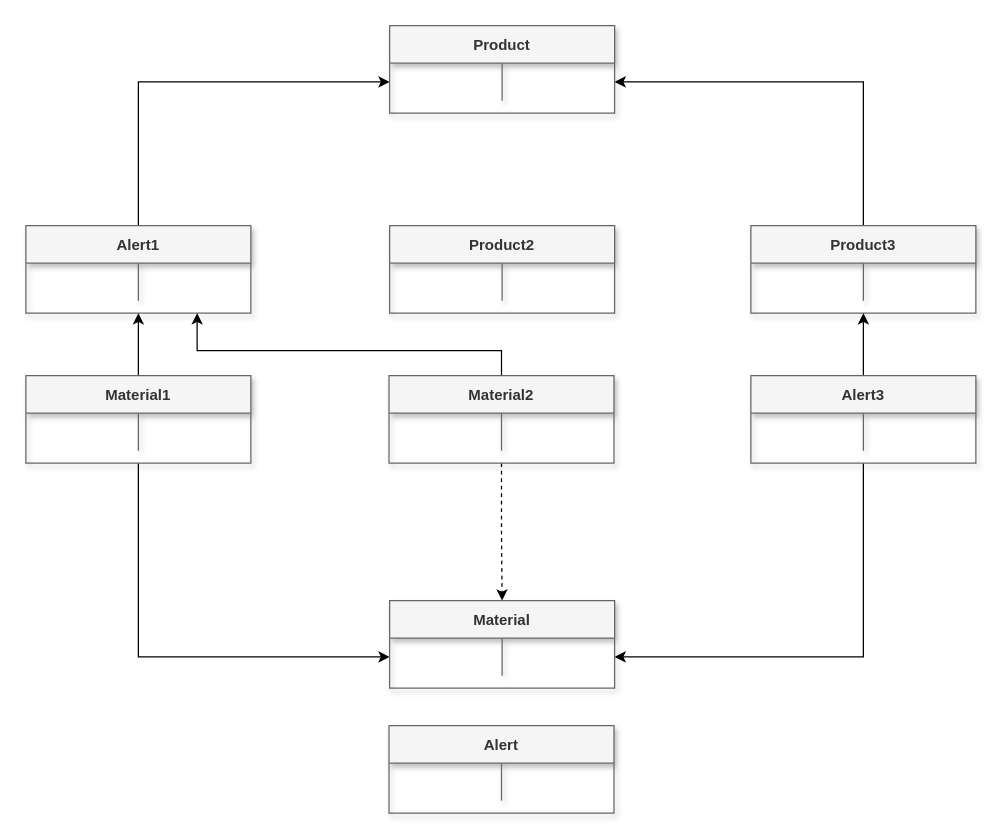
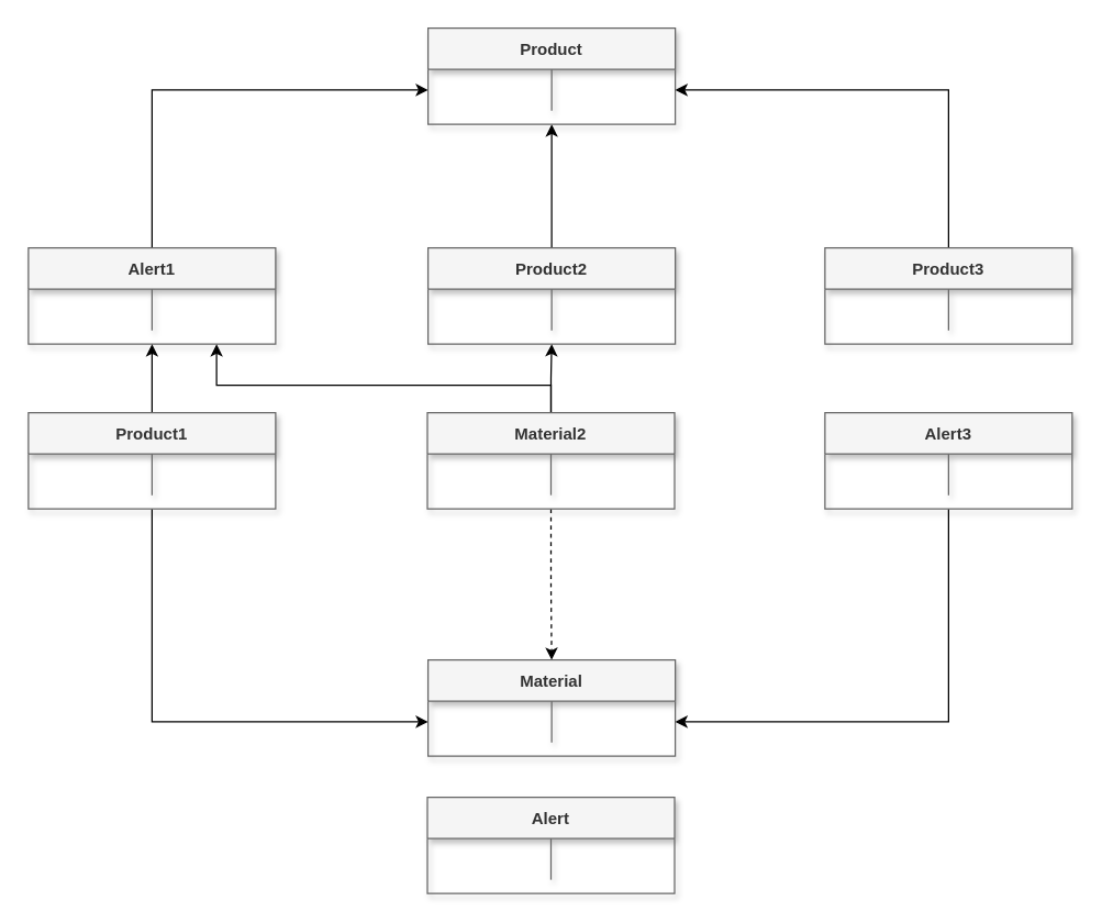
  <mxCell id="0" />
  <mxCell id="1" parent="0" />
+ <mxCell id="2" style="edgeStyle=orthogonalEdgeStyle;rounded=0;orthogonalLoop=1;jettySize=auto;html=1;entryX=0.5;entryY=1;entryDx=0;entryDy=0;" edge="1" parent="1" source="3" target="40"><mxGeometry relative="1" as="geometry" /></mxCell>
  <mxCell id="3" value="Product2" style="shape=table;startSize=30;container=1;collapsible=1;childLayout=tableLayout;fixedRows=1;rowLines=0;fontStyle=1;align=center;resizeLast=1;fillColor=#f5f5f5;strokeColor=#666666;fontColor=#333333;shadow=1;sketch=0;rounded=0;" vertex="1" parent="1"><mxGeometry x="311" y="180" width="180" height="70" as="geometry"><mxRectangle x="335" y="40" width="60" height="30" as="alternateBounds" /></mxGeometry></mxCell>
  <mxCell id="4" value="" style="shape=partialRectangle;collapsible=0;dropTarget=0;pointerEvents=0;fillColor=none;top=0;left=0;bottom=0;right=0;points=[[0,0.5],[1,0.5]];portConstraint=eastwest;" vertex="1" parent="3"><mxGeometry y="30" width="180" height="30" as="geometry" /></mxCell>
  <mxCell id="5" value="" style="shape=partialRectangle;connectable=0;fillColor=none;top=0;left=0;bottom=0;right=0;fontStyle=1;overflow=hidden;" vertex="1" parent="4"><mxGeometry width="90" height="30" as="geometry" /></mxCell>
  <mxCell id="6" value="" style="shape=partialRectangle;connectable=0;fillColor=none;top=0;left=0;bottom=0;right=0;align=left;spacingLeft=6;fontStyle=5;overflow=hidden;" vertex="1" parent="4"><mxGeometry x="90" width="90" height="30" as="geometry" /></mxCell>
  <mxCell id="7" value="Alert" style="shape=table;startSize=30;container=1;collapsible=1;childLayout=tableLayout;fixedRows=1;rowLines=0;fontStyle=1;align=center;resizeLast=1;rounded=0;shadow=1;sketch=0;fillColor=#f5f5f5;strokeColor=#666666;fontColor=#333333;" vertex="1" parent="1"><mxGeometry x="310.5" y="580" width="180" height="70" as="geometry" /></mxCell>
  <mxCell id="8" value="" style="shape=partialRectangle;collapsible=0;dropTarget=0;pointerEvents=0;fillColor=none;top=0;left=0;bottom=0;right=0;points=[[0,0.5],[1,0.5]];portConstraint=eastwest;" vertex="1" parent="7"><mxGeometry y="30" width="180" height="30" as="geometry" /></mxCell>
  <mxCell id="9" value="" style="shape=partialRectangle;connectable=0;fillColor=none;top=0;left=0;bottom=0;right=0;fontStyle=1;overflow=hidden;" vertex="1" parent="8"><mxGeometry width="90" height="30" as="geometry" /></mxCell>
  <mxCell id="10" value="" style="shape=partialRectangle;connectable=0;fillColor=none;top=0;left=0;bottom=0;right=0;align=left;spacingLeft=6;fontStyle=5;overflow=hidden;" vertex="1" parent="8"><mxGeometry x="90" width="90" height="30" as="geometry" /></mxCell>
  <mxCell id="11" style="edgeStyle=orthogonalEdgeStyle;rounded=0;orthogonalLoop=1;jettySize=auto;html=1;entryX=1;entryY=0.5;entryDx=0;entryDy=0;" edge="1" parent="1" source="12" target="41"><mxGeometry relative="1" as="geometry" /></mxCell>
  <mxCell id="12" value="Product3" style="shape=table;startSize=30;container=1;collapsible=1;childLayout=tableLayout;fixedRows=1;rowLines=0;fontStyle=1;align=center;resizeLast=1;fillColor=#f5f5f5;strokeColor=#666666;fontColor=#333333;shadow=1;sketch=0;rounded=0;" vertex="1" parent="1"><mxGeometry x="600" y="180" width="180" height="70" as="geometry"><mxRectangle x="335" y="40" width="60" height="30" as="alternateBounds" /></mxGeometry></mxCell>
  <mxCell id="13" value="" style="shape=partialRectangle;collapsible=0;dropTarget=0;pointerEvents=0;fillColor=none;top=0;left=0;bottom=0;right=0;points=[[0,0.5],[1,0.5]];portConstraint=eastwest;" vertex="1" parent="12"><mxGeometry y="30" width="180" height="30" as="geometry" /></mxCell>
  <mxCell id="14" value="" style="shape=partialRectangle;connectable=0;fillColor=none;top=0;left=0;bottom=0;right=0;fontStyle=1;overflow=hidden;" vertex="1" parent="13"><mxGeometry width="90" height="30" as="geometry" /></mxCell>
  <mxCell id="15" value="" style="shape=partialRectangle;connectable=0;fillColor=none;top=0;left=0;bottom=0;right=0;align=left;spacingLeft=6;fontStyle=5;overflow=hidden;" vertex="1" parent="13"><mxGeometry x="90" width="90" height="30" as="geometry" /></mxCell>
  <mxCell id="16" style="edgeStyle=orthogonalEdgeStyle;rounded=0;orthogonalLoop=1;jettySize=auto;html=1;entryX=0;entryY=0.5;entryDx=0;entryDy=0;" edge="1" parent="1" source="17" target="41"><mxGeometry relative="1" as="geometry" /></mxCell>
  <mxCell id="17" value="Alert1" style="shape=table;startSize=30;container=1;collapsible=1;childLayout=tableLayout;fixedRows=1;rowLines=0;fontStyle=1;align=center;resizeLast=1;fillColor=#f5f5f5;strokeColor=#666666;fontColor=#333333;shadow=1;sketch=0;rounded=0;" vertex="1" parent="1"><mxGeometry x="20" y="180" width="180" height="70" as="geometry"><mxRectangle x="335" y="40" width="60" height="30" as="alternateBounds" /></mxGeometry></mxCell>
  <mxCell id="18" value="" style="shape=partialRectangle;collapsible=0;dropTarget=0;pointerEvents=0;fillColor=none;top=0;left=0;bottom=0;right=0;points=[[0,0.5],[1,0.5]];portConstraint=eastwest;" vertex="1" parent="17"><mxGeometry y="30" width="180" height="30" as="geometry" /></mxCell>
  <mxCell id="19" value="" style="shape=partialRectangle;connectable=0;fillColor=none;top=0;left=0;bottom=0;right=0;fontStyle=1;overflow=hidden;" vertex="1" parent="18"><mxGeometry width="90" height="30" as="geometry" /></mxCell>
  <mxCell id="20" value="" style="shape=partialRectangle;connectable=0;fillColor=none;top=0;left=0;bottom=0;right=0;align=left;spacingLeft=6;fontStyle=5;overflow=hidden;" vertex="1" parent="18"><mxGeometry x="90" width="90" height="30" as="geometry" /></mxCell>
  <mxCell id="21" style="edgeStyle=orthogonalEdgeStyle;rounded=0;orthogonalLoop=1;jettySize=auto;html=1;entryX=1;entryY=0.5;entryDx=0;entryDy=0;" edge="1" parent="1" source="23" target="45"><mxGeometry relative="1" as="geometry" /></mxCell>
- <mxCell id="22" style="edgeStyle=orthogonalEdgeStyle;rounded=0;orthogonalLoop=1;jettySize=auto;html=1;entryX=0.5;entryY=1;entryDx=0;entryDy=0;" edge="1" parent="1" source="23" target="12"><mxGeometry relative="1" as="geometry" /></mxCell>
  <mxCell id="23" value="Alert3" style="shape=table;startSize=30;container=1;collapsible=1;childLayout=tableLayout;fixedRows=1;rowLines=0;fontStyle=1;align=center;resizeLast=1;fillColor=#f5f5f5;strokeColor=#666666;fontColor=#333333;shadow=1;sketch=0;rounded=0;" vertex="1" parent="1"><mxGeometry x="600" y="300" width="180" height="70" as="geometry"><mxRectangle x="335" y="40" width="60" height="30" as="alternateBounds" /></mxGeometry></mxCell>
  <mxCell id="24" value="" style="shape=partialRectangle;collapsible=0;dropTarget=0;pointerEvents=0;fillColor=none;top=0;left=0;bottom=0;right=0;points=[[0,0.5],[1,0.5]];portConstraint=eastwest;" vertex="1" parent="23"><mxGeometry y="30" width="180" height="30" as="geometry" /></mxCell>
  <mxCell id="25" value="" style="shape=partialRectangle;connectable=0;fillColor=none;top=0;left=0;bottom=0;right=0;fontStyle=1;overflow=hidden;" vertex="1" parent="24"><mxGeometry width="90" height="30" as="geometry" /></mxCell>
  <mxCell id="26" value="" style="shape=partialRectangle;connectable=0;fillColor=none;top=0;left=0;bottom=0;right=0;align=left;spacingLeft=6;fontStyle=5;overflow=hidden;" vertex="1" parent="24"><mxGeometry x="90" width="90" height="30" as="geometry" /></mxCell>
  <mxCell id="27" style="edgeStyle=orthogonalEdgeStyle;rounded=0;orthogonalLoop=1;jettySize=auto;html=1;dashed=1;" edge="1" parent="1" source="30" target="44"><mxGeometry relative="1" as="geometry" /></mxCell>
  <mxCell id="28" style="edgeStyle=orthogonalEdgeStyle;rounded=0;orthogonalLoop=1;jettySize=auto;html=1;" edge="1" parent="1" source="30"><mxGeometry relative="1" as="geometry"><mxPoint x="157" y="250" as="targetPoint" /><Array as="points"><mxPoint x="400" y="280" /><mxPoint x="157" y="280" /></Array></mxGeometry></mxCell>
+ <mxCell id="29" style="edgeStyle=orthogonalEdgeStyle;rounded=0;orthogonalLoop=1;jettySize=auto;html=1;entryX=0.5;entryY=1;entryDx=0;entryDy=0;" edge="1" parent="1" source="30" target="3"><mxGeometry relative="1" as="geometry" /></mxCell>
  <mxCell id="30" value="Material2" style="shape=table;startSize=30;container=1;collapsible=1;childLayout=tableLayout;fixedRows=1;rowLines=0;fontStyle=1;align=center;resizeLast=1;fillColor=#f5f5f5;strokeColor=#666666;fontColor=#333333;shadow=1;sketch=0;rounded=0;" vertex="1" parent="1"><mxGeometry x="310.5" y="300" width="180" height="70" as="geometry"><mxRectangle x="335" y="40" width="60" height="30" as="alternateBounds" /></mxGeometry></mxCell>
  <mxCell id="31" value="" style="shape=partialRectangle;collapsible=0;dropTarget=0;pointerEvents=0;fillColor=none;top=0;left=0;bottom=0;right=0;points=[[0,0.5],[1,0.5]];portConstraint=eastwest;" vertex="1" parent="30"><mxGeometry y="30" width="180" height="30" as="geometry" /></mxCell>
  <mxCell id="32" value="" style="shape=partialRectangle;connectable=0;fillColor=none;top=0;left=0;bottom=0;right=0;fontStyle=1;overflow=hidden;" vertex="1" parent="31"><mxGeometry width="90" height="30" as="geometry" /></mxCell>
  <mxCell id="33" value="" style="shape=partialRectangle;connectable=0;fillColor=none;top=0;left=0;bottom=0;right=0;align=left;spacingLeft=6;fontStyle=5;overflow=hidden;" vertex="1" parent="31"><mxGeometry x="90" width="90" height="30" as="geometry" /></mxCell>
  <mxCell id="34" style="edgeStyle=orthogonalEdgeStyle;rounded=0;orthogonalLoop=1;jettySize=auto;html=1;entryX=0;entryY=0.5;entryDx=0;entryDy=0;" edge="1" parent="1" source="36" target="45"><mxGeometry relative="1" as="geometry" /></mxCell>
  <mxCell id="35" style="edgeStyle=orthogonalEdgeStyle;rounded=0;orthogonalLoop=1;jettySize=auto;html=1;entryX=0.5;entryY=1;entryDx=0;entryDy=0;" edge="1" parent="1" source="36" target="17"><mxGeometry relative="1" as="geometry" /></mxCell>
- <mxCell id="36" value="Material1" style="shape=table;startSize=30;container=1;collapsible=1;childLayout=tableLayout;fixedRows=1;rowLines=0;fontStyle=1;align=center;resizeLast=1;fillColor=#f5f5f5;strokeColor=#666666;fontColor=#333333;shadow=1;sketch=0;rounded=0;" vertex="1" parent="1"><mxGeometry x="20" y="300" width="180" height="70" as="geometry"><mxRectangle x="335" y="40" width="60" height="30" as="alternateBounds" /></mxGeometry></mxCell>
+ <mxCell id="36" value="Product1" style="shape=table;startSize=30;container=1;collapsible=1;childLayout=tableLayout;fixedRows=1;rowLines=0;fontStyle=1;align=center;resizeLast=1;fillColor=#f5f5f5;strokeColor=#666666;fontColor=#333333;shadow=1;sketch=0;rounded=0;" vertex="1" parent="1"><mxGeometry x="20" y="300" width="180" height="70" as="geometry"><mxRectangle x="335" y="40" width="60" height="30" as="alternateBounds" /></mxGeometry></mxCell>
  <mxCell id="37" value="" style="shape=partialRectangle;collapsible=0;dropTarget=0;pointerEvents=0;fillColor=none;top=0;left=0;bottom=0;right=0;points=[[0,0.5],[1,0.5]];portConstraint=eastwest;" vertex="1" parent="36"><mxGeometry y="30" width="180" height="30" as="geometry" /></mxCell>
  <mxCell id="38" value="" style="shape=partialRectangle;connectable=0;fillColor=none;top=0;left=0;bottom=0;right=0;fontStyle=1;overflow=hidden;" vertex="1" parent="37"><mxGeometry width="90" height="30" as="geometry" /></mxCell>
  <mxCell id="39" value="" style="shape=partialRectangle;connectable=0;fillColor=none;top=0;left=0;bottom=0;right=0;align=left;spacingLeft=6;fontStyle=5;overflow=hidden;" vertex="1" parent="37"><mxGeometry x="90" width="90" height="30" as="geometry" /></mxCell>
  <mxCell id="40" value="Product" style="shape=table;startSize=30;container=1;collapsible=1;childLayout=tableLayout;fixedRows=1;rowLines=0;fontStyle=1;align=center;resizeLast=1;fillColor=#f5f5f5;strokeColor=#666666;fontColor=#333333;shadow=1;sketch=0;rounded=0;" vertex="1" parent="1"><mxGeometry x="311" y="20" width="180" height="70" as="geometry"><mxRectangle x="335" y="40" width="60" height="30" as="alternateBounds" /></mxGeometry></mxCell>
  <mxCell id="41" value="" style="shape=partialRectangle;collapsible=0;dropTarget=0;pointerEvents=0;fillColor=none;top=0;left=0;bottom=0;right=0;points=[[0,0.5],[1,0.5]];portConstraint=eastwest;" vertex="1" parent="40"><mxGeometry y="30" width="180" height="30" as="geometry" /></mxCell>
  <mxCell id="42" value="" style="shape=partialRectangle;connectable=0;fillColor=none;top=0;left=0;bottom=0;right=0;fontStyle=1;overflow=hidden;" vertex="1" parent="41"><mxGeometry width="90" height="30" as="geometry" /></mxCell>
  <mxCell id="43" value="" style="shape=partialRectangle;connectable=0;fillColor=none;top=0;left=0;bottom=0;right=0;align=left;spacingLeft=6;fontStyle=5;overflow=hidden;" vertex="1" parent="41"><mxGeometry x="90" width="90" height="30" as="geometry" /></mxCell>
  <mxCell id="44" value="Material" style="shape=table;startSize=30;container=1;collapsible=1;childLayout=tableLayout;fixedRows=1;rowLines=0;fontStyle=1;align=center;resizeLast=1;fillColor=#f5f5f5;strokeColor=#666666;fontColor=#333333;shadow=1;sketch=0;rounded=0;" vertex="1" parent="1"><mxGeometry x="311" y="480" width="180" height="70" as="geometry"><mxRectangle x="335" y="40" width="60" height="30" as="alternateBounds" /></mxGeometry></mxCell>
  <mxCell id="45" value="" style="shape=partialRectangle;collapsible=0;dropTarget=0;pointerEvents=0;fillColor=none;top=0;left=0;bottom=0;right=0;points=[[0,0.5],[1,0.5]];portConstraint=eastwest;" vertex="1" parent="44"><mxGeometry y="30" width="180" height="30" as="geometry" /></mxCell>
  <mxCell id="46" value="" style="shape=partialRectangle;connectable=0;fillColor=none;top=0;left=0;bottom=0;right=0;fontStyle=1;overflow=hidden;" vertex="1" parent="45"><mxGeometry width="90" height="30" as="geometry" /></mxCell>
  <mxCell id="47" value="" style="shape=partialRectangle;connectable=0;fillColor=none;top=0;left=0;bottom=0;right=0;align=left;spacingLeft=6;fontStyle=5;overflow=hidden;" vertex="1" parent="45"><mxGeometry x="90" width="90" height="30" as="geometry" /></mxCell>
